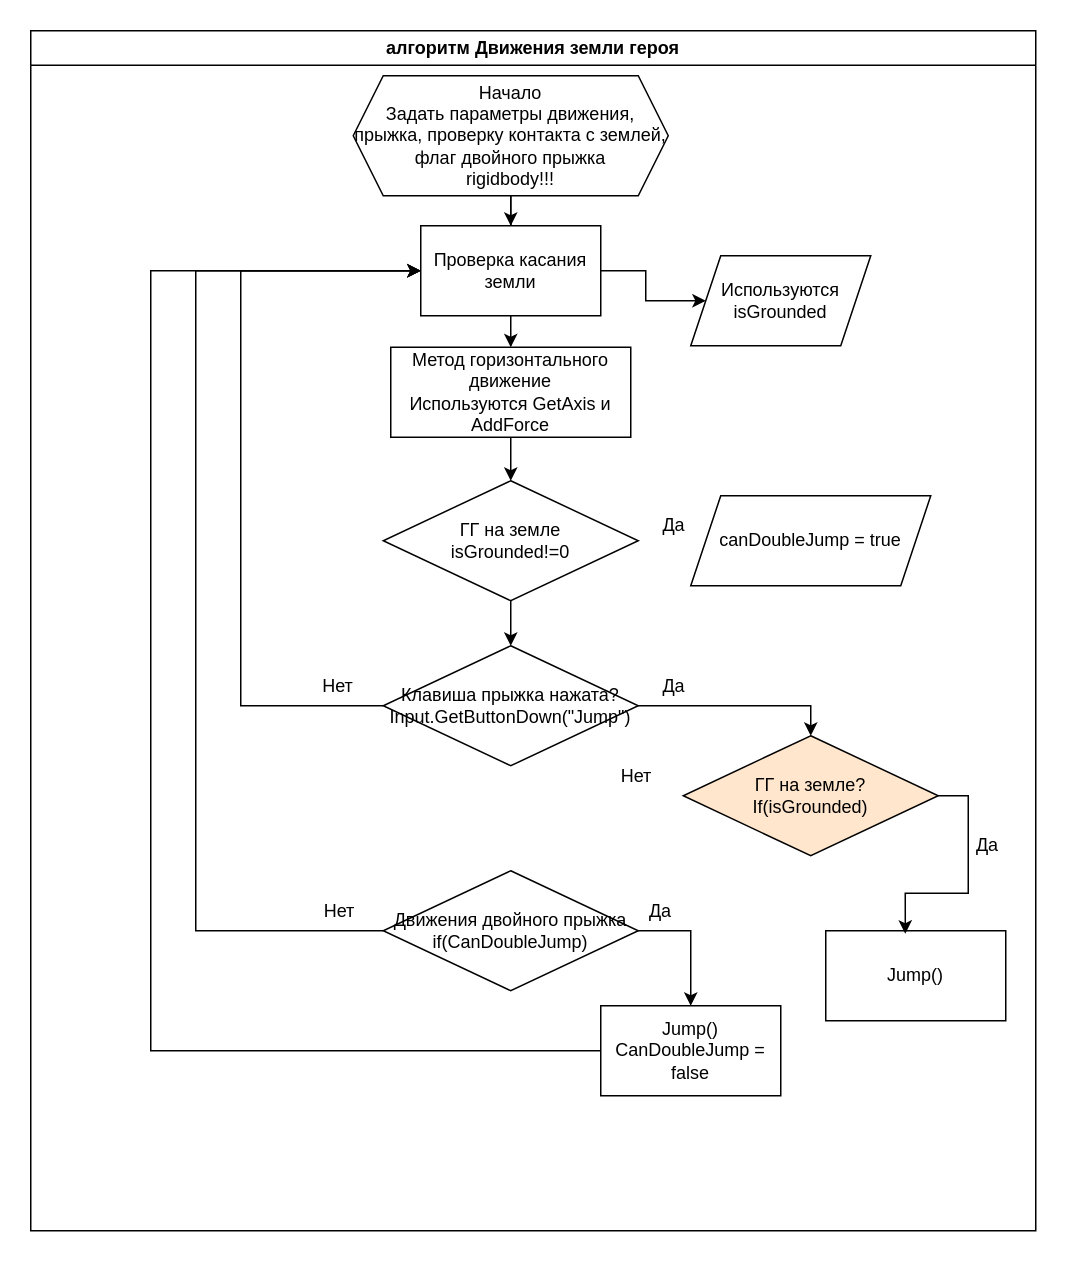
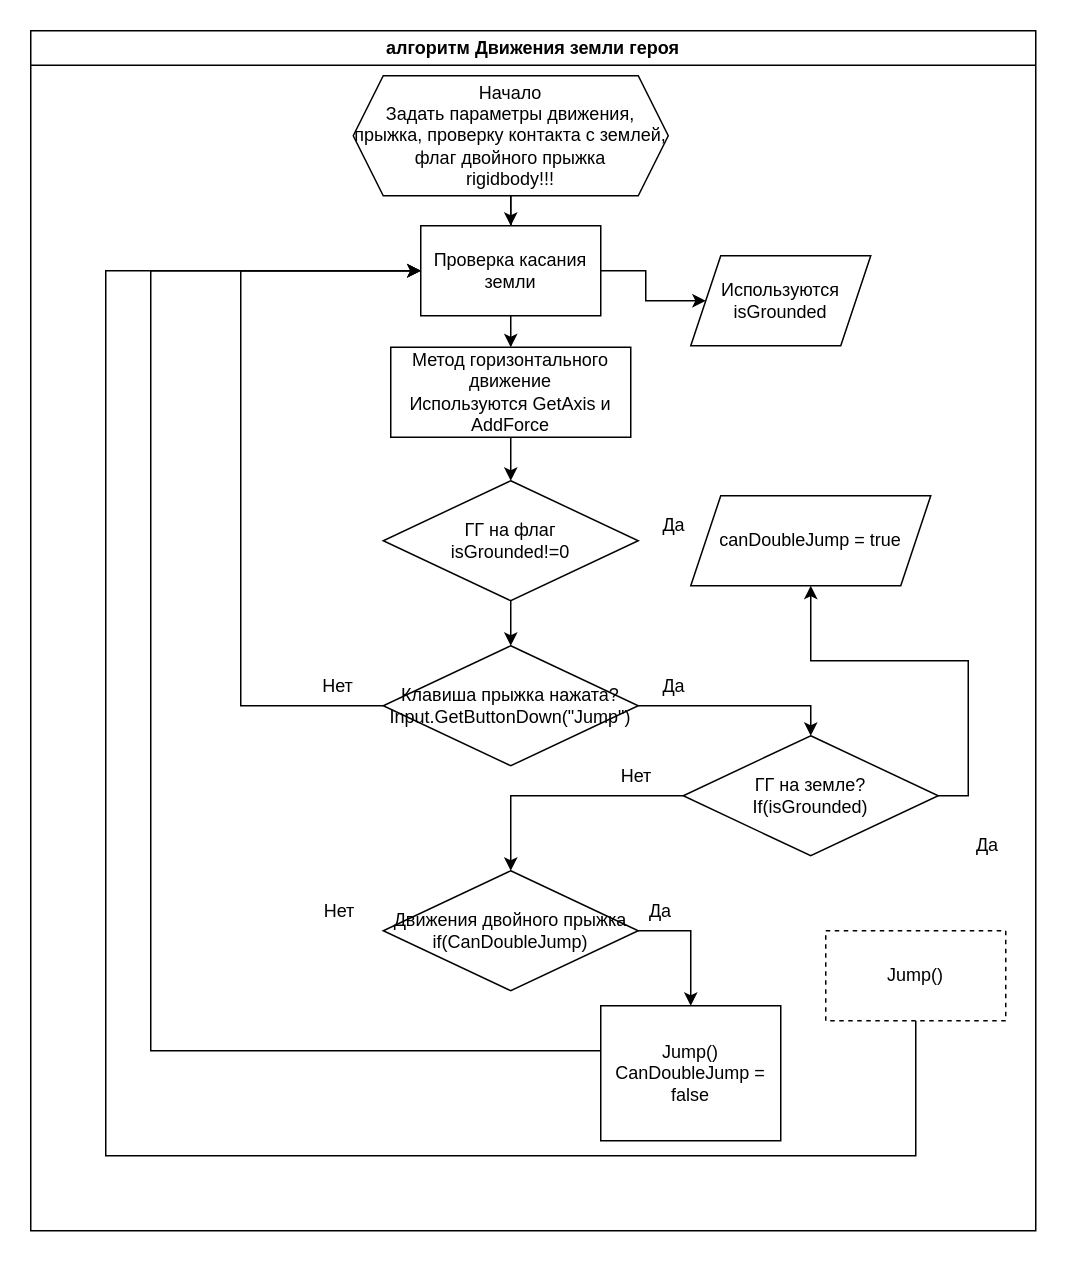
  <mxCell id="0" />
  <mxCell id="1" parent="0" />
  <mxCell id="2" value="алгоритм Движения земли героя" style="swimlane;whiteSpace=wrap;html=1;" parent="1" vertex="1"><mxGeometry x="20" y="20" width="670" height="800" as="geometry" /></mxCell>
  <mxCell id="3" style="edgeStyle=orthogonalEdgeStyle;rounded=0;orthogonalLoop=1;jettySize=auto;html=1;" parent="2" source="5" edge="1"><mxGeometry relative="1" as="geometry"><mxPoint x="320" y="150" as="targetPoint" /></mxGeometry></mxCell>
  <mxCell id="4" style="edgeStyle=orthogonalEdgeStyle;rounded=0;orthogonalLoop=1;jettySize=auto;html=1;entryX=0.5;entryY=0;entryDx=0;entryDy=0;" parent="2" source="5" target="8" edge="1"><mxGeometry relative="1" as="geometry" /></mxCell>
  <mxCell id="5" value="Начало&lt;br&gt;Задать параметры движения, прыжка, проверку контакта с землей, флаг двойного прыжка&lt;br&gt;rigidbody!!!" style="shape=hexagon;perimeter=hexagonPerimeter2;whiteSpace=wrap;html=1;fixedSize=1;" parent="2" vertex="1"><mxGeometry x="215" y="30" width="210" height="80" as="geometry" /></mxCell>
  <mxCell id="6" style="edgeStyle=orthogonalEdgeStyle;rounded=0;orthogonalLoop=1;jettySize=auto;html=1;entryX=0;entryY=0.5;entryDx=0;entryDy=0;" parent="2" source="8" target="9" edge="1"><mxGeometry relative="1" as="geometry" /></mxCell>
  <mxCell id="7" style="edgeStyle=orthogonalEdgeStyle;rounded=0;orthogonalLoop=1;jettySize=auto;html=1;" parent="2" source="8" target="11" edge="1"><mxGeometry relative="1" as="geometry" /></mxCell>
  <mxCell id="8" value="Проверка касания земли" style="rounded=0;whiteSpace=wrap;html=1;" parent="2" vertex="1"><mxGeometry x="260" y="130" width="120" height="60" as="geometry" /></mxCell>
  <mxCell id="9" value="Используются isGrounded" style="shape=parallelogram;perimeter=parallelogramPerimeter;whiteSpace=wrap;html=1;fixedSize=1;" parent="2" vertex="1"><mxGeometry x="440" y="150" width="120" height="60" as="geometry" /></mxCell>
  <mxCell id="10" style="edgeStyle=orthogonalEdgeStyle;rounded=0;orthogonalLoop=1;jettySize=auto;html=1;" parent="2" source="11" target="13" edge="1"><mxGeometry relative="1" as="geometry" /></mxCell>
  <mxCell id="11" value="Метод горизонтального движение&lt;br&gt;Используются GetAxis и AddForce" style="rounded=0;whiteSpace=wrap;html=1;" parent="2" vertex="1"><mxGeometry x="240" y="211" width="160" height="60" as="geometry" /></mxCell>
  <mxCell id="12" style="edgeStyle=orthogonalEdgeStyle;rounded=0;orthogonalLoop=1;jettySize=auto;html=1;" parent="2" source="13" target="17" edge="1"><mxGeometry relative="1" as="geometry" /></mxCell>
- <mxCell id="13" value="ГГ на земле&lt;br&gt;isGrounded!=0" style="rhombus;whiteSpace=wrap;html=1;" parent="2" vertex="1"><mxGeometry x="235" y="300" width="170" height="80" as="geometry" /></mxCell>
+ <mxCell id="13" value="ГГ на флаг&lt;br&gt;isGrounded!=0" style="rhombus;whiteSpace=wrap;html=1;" parent="2" vertex="1"><mxGeometry x="235" y="300" width="170" height="80" as="geometry" /></mxCell>
  <mxCell id="14" value="canDoubleJump = true" style="shape=parallelogram;perimeter=parallelogramPerimeter;whiteSpace=wrap;html=1;fixedSize=1;" parent="2" vertex="1"><mxGeometry x="440" y="310" width="160" height="60" as="geometry" /></mxCell>
  <mxCell id="15" value="Нет" style="text;html=1;strokeColor=none;fillColor=none;align=center;verticalAlign=middle;whiteSpace=wrap;rounded=0;" parent="2" vertex="1"><mxGeometry x="374" y="482" width="60" height="30" as="geometry" /></mxCell>
  <mxCell id="16" style="edgeStyle=orthogonalEdgeStyle;rounded=0;orthogonalLoop=1;jettySize=auto;html=1;entryX=0;entryY=0.5;entryDx=0;entryDy=0;exitX=0;exitY=0.5;exitDx=0;exitDy=0;" parent="2" source="17" target="8" edge="1"><mxGeometry relative="1" as="geometry"><Array as="points"><mxPoint x="140" y="450" /><mxPoint x="140" y="160" /></Array></mxGeometry></mxCell>
  <mxCell id="17" value="Клавиша прыжка нажата?&lt;br style=&quot;border-color: var(--border-color);&quot;&gt;Input.GetButtonDown(&quot;Jump&quot;)" style="rhombus;whiteSpace=wrap;html=1;" parent="2" vertex="1"><mxGeometry x="235" y="410" width="170" height="80" as="geometry" /></mxCell>
- <mxCell id="19" value="ГГ на земле?&lt;br&gt;If(isGrounded)" style="rhombus;whiteSpace=wrap;html=1;fillColor=#ffe6cc;" parent="2" vertex="1"><mxGeometry x="435" y="470" width="170" height="80" as="geometry" /></mxCell>
+ <mxCell id="18" style="edgeStyle=orthogonalEdgeStyle;rounded=0;orthogonalLoop=1;jettySize=auto;html=1;exitX=0;exitY=0.5;exitDx=0;exitDy=0;" parent="2" source="19" target="26" edge="1"><mxGeometry relative="1" as="geometry" /></mxCell>
+ <mxCell id="19" value="ГГ на земле?&lt;br&gt;If(isGrounded)" style="rhombus;whiteSpace=wrap;html=1;" parent="2" vertex="1"><mxGeometry x="435" y="470" width="170" height="80" as="geometry" /></mxCell>
  <mxCell id="20" style="edgeStyle=orthogonalEdgeStyle;rounded=0;orthogonalLoop=1;jettySize=auto;html=1;entryX=0.5;entryY=0;entryDx=0;entryDy=0;" parent="2" source="17" target="19" edge="1"><mxGeometry relative="1" as="geometry" /></mxCell>
- <mxCell id="22" value="Jump()" style="rounded=0;whiteSpace=wrap;html=1;" parent="2" vertex="1"><mxGeometry x="530" y="600" width="120" height="60" as="geometry" /></mxCell>
- <mxCell id="23" style="edgeStyle=orthogonalEdgeStyle;rounded=0;orthogonalLoop=1;jettySize=auto;html=1;entryX=0.442;entryY=0.033;entryDx=0;entryDy=0;entryPerimeter=0;exitX=1;exitY=0.5;exitDx=0;exitDy=0;" parent="2" source="19" target="22" edge="1"><mxGeometry relative="1" as="geometry" /></mxCell>
+ <mxCell id="21" style="edgeStyle=orthogonalEdgeStyle;rounded=0;orthogonalLoop=1;jettySize=auto;html=1;entryX=0;entryY=0.5;entryDx=0;entryDy=0;exitX=0.5;exitY=1;exitDx=0;exitDy=0;" parent="2" source="22" target="8" edge="1"><mxGeometry relative="1" as="geometry"><Array as="points"><mxPoint x="590" y="750" /><mxPoint x="50" y="750" /><mxPoint x="50" y="160" /></Array></mxGeometry></mxCell>
+ <mxCell id="22" value="Jump()" style="rounded=0;whiteSpace=wrap;html=1;dashed=1;" parent="2" vertex="1"><mxGeometry x="530" y="600" width="120" height="60" as="geometry" /></mxCell>
+ <mxCell id="23" style="edgeStyle=orthogonalEdgeStyle;rounded=0;orthogonalLoop=1;jettySize=auto;html=1;exitX=1;exitY=0.5;exitDx=0;exitDy=0;" parent="2" source="19" target="14" edge="1"><mxGeometry relative="1" as="geometry" /></mxCell>
  <mxCell id="24" style="edgeStyle=orthogonalEdgeStyle;rounded=0;orthogonalLoop=1;jettySize=auto;html=1;exitX=1;exitY=0.5;exitDx=0;exitDy=0;" parent="2" source="26" target="28" edge="1"><mxGeometry relative="1" as="geometry" /></mxCell>
- <mxCell id="25" style="edgeStyle=orthogonalEdgeStyle;rounded=0;orthogonalLoop=1;jettySize=auto;html=1;entryX=0;entryY=0.5;entryDx=0;entryDy=0;exitX=0;exitY=0.5;exitDx=0;exitDy=0;" parent="2" source="26" target="8" edge="1"><mxGeometry relative="1" as="geometry"><Array as="points"><mxPoint x="110" y="600" /><mxPoint x="110" y="160" /></Array></mxGeometry></mxCell>
  <mxCell id="26" value="Движения двойного прыжка&lt;br&gt;if(CanDoubleJump)" style="rhombus;whiteSpace=wrap;html=1;" parent="2" vertex="1"><mxGeometry x="235" y="560" width="170" height="80" as="geometry" /></mxCell>
  <mxCell id="27" style="edgeStyle=orthogonalEdgeStyle;rounded=0;orthogonalLoop=1;jettySize=auto;html=1;entryX=0;entryY=0.5;entryDx=0;entryDy=0;exitX=0;exitY=0.5;exitDx=0;exitDy=0;" parent="2" source="28" target="8" edge="1"><mxGeometry relative="1" as="geometry"><Array as="points"><mxPoint x="80" y="680" /><mxPoint x="80" y="160" /></Array></mxGeometry></mxCell>
- <mxCell id="28" value="Jump()&lt;br&gt;CanDoubleJump = false" style="rounded=0;whiteSpace=wrap;html=1;" parent="2" vertex="1"><mxGeometry x="380" y="650" width="120" height="60" as="geometry" /></mxCell>
+ <mxCell id="28" value="Jump()&lt;br&gt;CanDoubleJump = false" style="rounded=0;whiteSpace=wrap;html=1;" parent="2" vertex="1"><mxGeometry x="380" y="650" width="120" height="90" as="geometry" /></mxCell>
  <mxCell id="29" value="Да" style="text;html=1;strokeColor=none;fillColor=none;align=center;verticalAlign=middle;whiteSpace=wrap;rounded=0;" parent="1" vertex="1"><mxGeometry x="419" y="335" width="60" height="30" as="geometry" /></mxCell>
  <mxCell id="30" value="Да" style="text;html=1;strokeColor=none;fillColor=none;align=center;verticalAlign=middle;whiteSpace=wrap;rounded=0;" parent="1" vertex="1"><mxGeometry x="628" y="548" width="60" height="30" as="geometry" /></mxCell>
  <mxCell id="31" value="Да" style="text;html=1;strokeColor=none;fillColor=none;align=center;verticalAlign=middle;whiteSpace=wrap;rounded=0;" parent="1" vertex="1"><mxGeometry x="419" y="442" width="60" height="30" as="geometry" /></mxCell>
  <mxCell id="32" value="Да" style="text;html=1;strokeColor=none;fillColor=none;align=center;verticalAlign=middle;whiteSpace=wrap;rounded=0;" parent="1" vertex="1"><mxGeometry x="410" y="592" width="60" height="30" as="geometry" /></mxCell>
  <mxCell id="33" value="Нет" style="text;html=1;strokeColor=none;fillColor=none;align=center;verticalAlign=middle;whiteSpace=wrap;rounded=0;" parent="1" vertex="1"><mxGeometry x="195" y="442" width="60" height="30" as="geometry" /></mxCell>
  <mxCell id="34" value="Нет" style="text;html=1;strokeColor=none;fillColor=none;align=center;verticalAlign=middle;whiteSpace=wrap;rounded=0;" parent="1" vertex="1"><mxGeometry x="196" y="592" width="60" height="30" as="geometry" /></mxCell>
